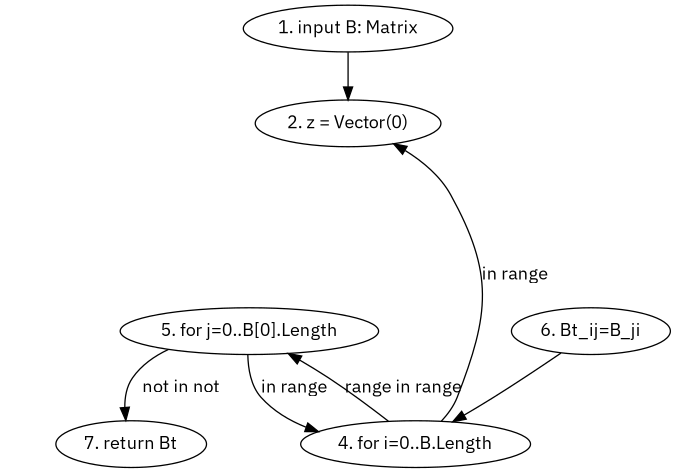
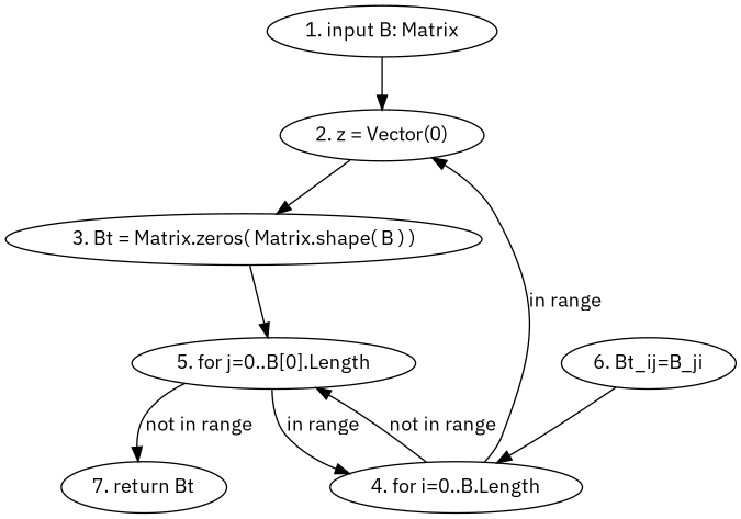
  digraph {
    fontname="IBM Plex Sans"
    node [fontname="IBM Plex Sans"]
    edge [fontname="IBM Plex Sans"]
    n1 [label="1. input B: Matrix"]
    n2 [label="2. z = Vector(0)"]
+   n3 [label="3. Bt = Matrix.zeros( Matrix.shape( B ) )"]
    n4 [label="5. for j=0..B[0].Length"]
    n5 [label="4. for i=0..B.Length"]
    n6 [label="7. return Bt"]
    n7 [label="6. Bt_ij=B_ji"]
    n1 -> n2
+   n2 -> n3
+   n3 -> n4
    n4 -> n5 [label="in range"]
-   n4 -> n6 [label="not in not"]
+   n4 -> n6 [label="not in range"]
    n5 -> n2 [label="in range"]
-   n5 -> n4 [label="range in range"]
+   n5 -> n4 [label="not in range"]
    n7 -> n5
  }
